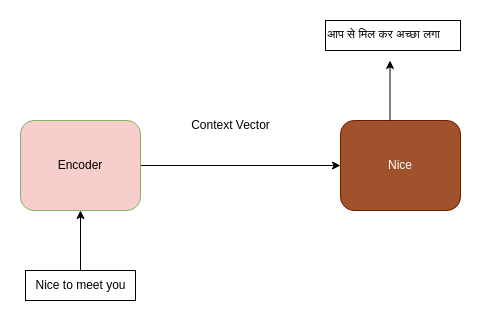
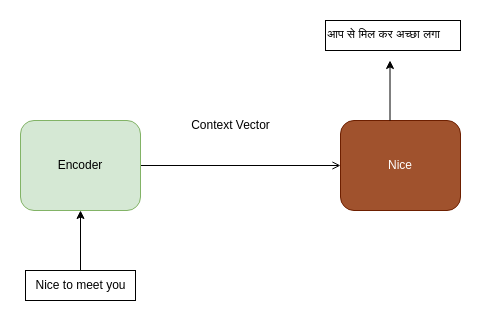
  <mxCell id="0" />
  <mxCell id="1" parent="0" />
- <mxCell id="2" value="" style="edgeStyle=orthogonalEdgeStyle;rounded=0;orthogonalLoop=1;jettySize=auto;html=1;" edge="1" parent="1" source="3" target="4"><mxGeometry relative="1" as="geometry"><mxPoint x="240" y="165" as="targetPoint" /></mxGeometry></mxCell>
- <mxCell id="3" value="Encoder" style="rounded=1;whiteSpace=wrap;html=1;fillColor=#f8cecc;strokeColor=#82b366;" vertex="1" parent="1"><mxGeometry x="20" y="120" width="120" height="90" as="geometry" /></mxCell>
+ <mxCell id="2" value="" style="edgeStyle=orthogonalEdgeStyle;rounded=0;orthogonalLoop=1;jettySize=auto;html=1;endArrow=open;" edge="1" parent="1" source="3" target="4"><mxGeometry relative="1" as="geometry"><mxPoint x="240" y="165" as="targetPoint" /></mxGeometry></mxCell>
+ <mxCell id="3" value="Encoder" style="rounded=1;whiteSpace=wrap;html=1;fillColor=#d5e8d4;strokeColor=#82b366;" vertex="1" parent="1"><mxGeometry x="20" y="120" width="120" height="90" as="geometry" /></mxCell>
  <mxCell id="4" value="Nice" style="rounded=1;whiteSpace=wrap;html=1;fillColor=#a0522d;fontColor=#ffffff;strokeColor=#6D1F00;" vertex="1" parent="1"><mxGeometry x="340" y="120" width="120" height="90" as="geometry" /></mxCell>
  <mxCell id="5" value="Context Vector" style="text;html=1;align=center;verticalAlign=middle;resizable=0;points=[];autosize=1;strokeColor=none;fillColor=none;" vertex="1" parent="1"><mxGeometry x="180" y="110" width="100" height="30" as="geometry" /></mxCell>
  <mxCell id="6" value="" style="endArrow=classic;html=1;rounded=0;" edge="1" parent="1"><mxGeometry width="50" height="50" relative="1" as="geometry"><mxPoint x="80" y="270" as="sourcePoint" /><mxPoint x="80" y="210" as="targetPoint" /></mxGeometry></mxCell>
  <mxCell id="7" value="Nice to meet you" style="text;html=1;align=center;verticalAlign=middle;resizable=0;points=[];autosize=1;strokeColor=default;fillColor=none;" vertex="1" parent="1"><mxGeometry x="25" y="270" width="110" height="30" as="geometry" /></mxCell>
  <mxCell id="8" value="" style="endArrow=classic;html=1;rounded=0;" edge="1" parent="1"><mxGeometry width="50" height="50" relative="1" as="geometry"><mxPoint x="389.5" y="120" as="sourcePoint" /><mxPoint x="389.5" y="60" as="targetPoint" /></mxGeometry></mxCell>
  <mxCell id="9" value="आप से&lt;span class=&quot;s1&quot;&gt; &lt;/span&gt;मिल कर&lt;span class=&quot;s1&quot;&gt; &lt;/span&gt;अच्छा&lt;span class=&quot;s1&quot;&gt; &lt;/span&gt;लगा" style="text;whiteSpace=wrap;html=1;strokeColor=default;" vertex="1" parent="1"><mxGeometry x="325" y="20" width="135" height="30" as="geometry" /></mxCell>
